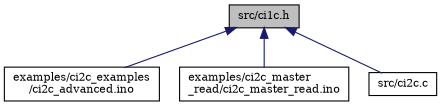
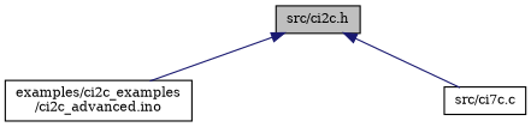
  digraph {
    fontname="DejaVu Serif"
    node [color=black fillcolor=white fontname="DejaVu Serif" fontsize=10 shape=record style=filled]
    edge [color=midnightblue dir=back fontname="DejaVu Serif" fontsize=10 labelfontname=Helvetica labelfontsize=10 style=solid]
-   n1 [fillcolor=grey75 fontcolor=black height=0.2 label="src/ci1c.h" width=0.4]
+   n1 [fillcolor=grey75 fontcolor=black height=0.2 label="src/ci2c.h" width=0.4]
    n2 [height=0.2 label="examples/ci2c_examples\l/ci2c_advanced.ino" width=0.4]
-   n3 [height=0.2 label="examples/ci2c_master\l_read/ci2c_master_read.ino" width=0.4]
-   n4 [height=0.2 label="src/ci2c.c" width=0.4]
+   n4 [height=0.2 label="src/ci7c.c" width=0.4]
    n1 -> n2
-   n1 -> n3
    n1 -> n4
  }
